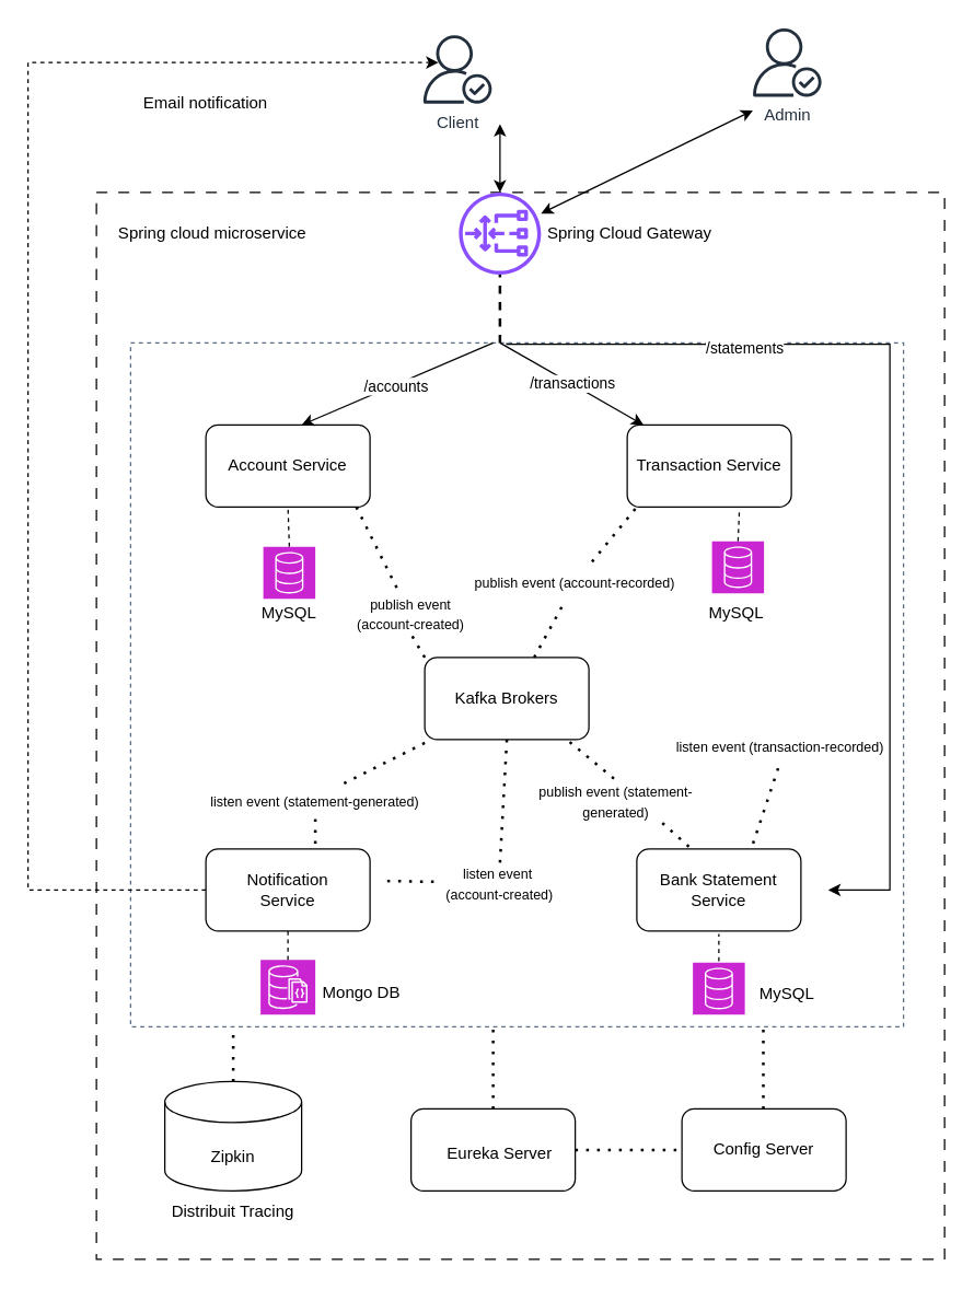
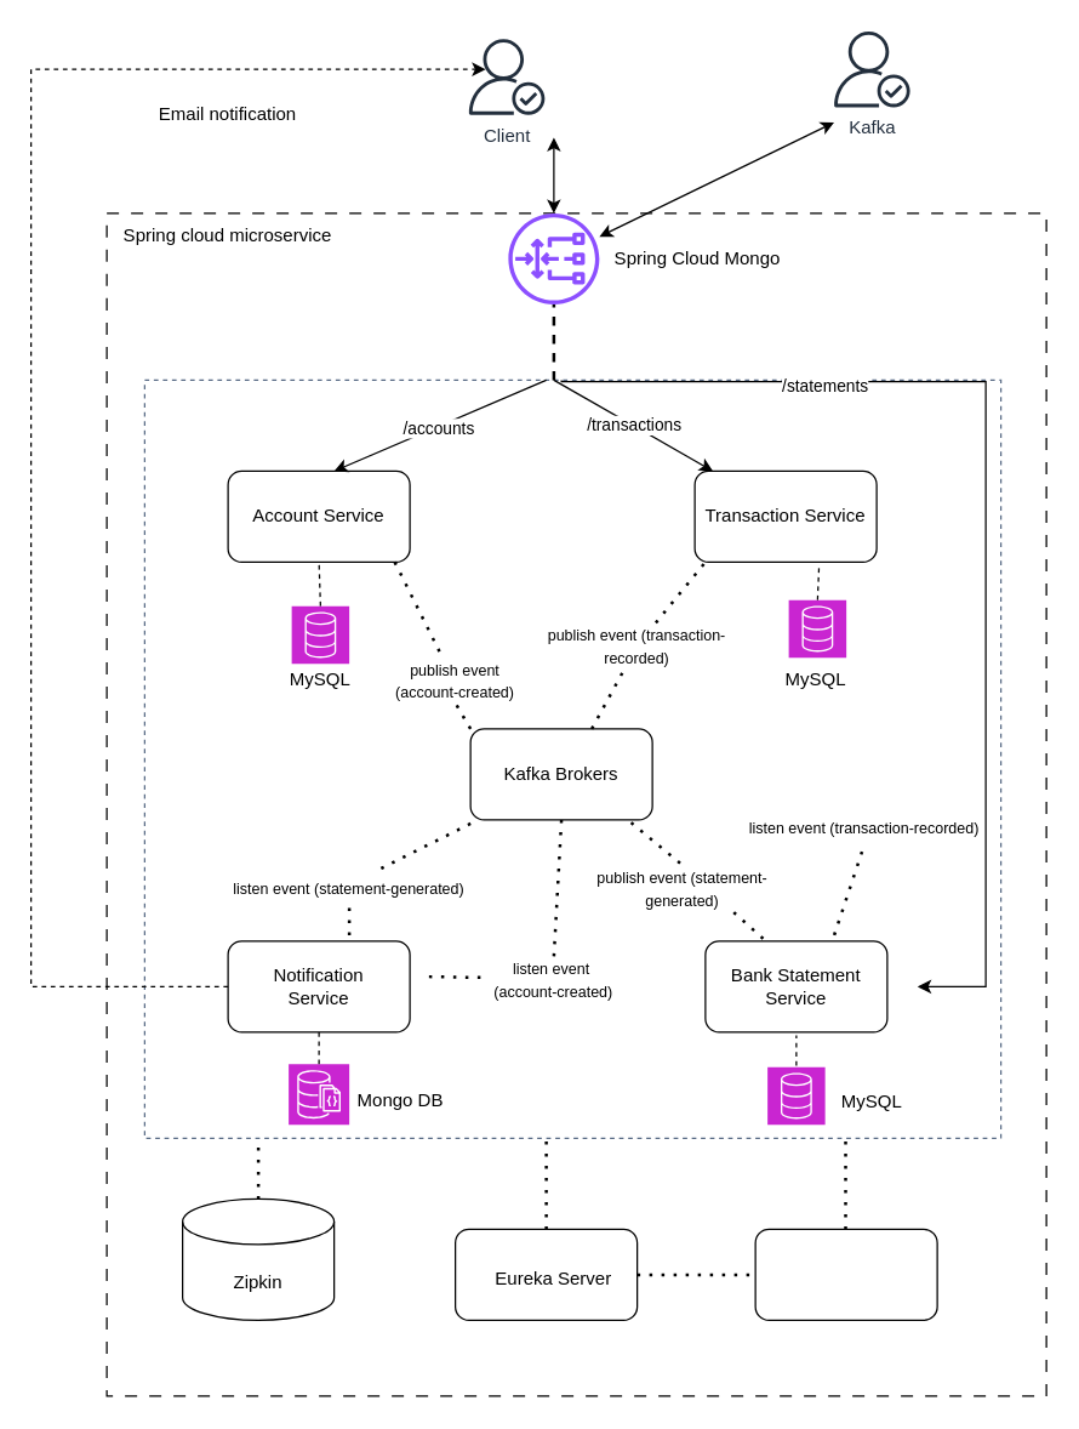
  <mxCell id="0" />
  <mxCell id="1" parent="0" />
  <mxCell id="2" value="" style="whiteSpace=wrap;html=1&#10;;dashed=1;dashPattern=8 8;" vertex="1" parent="1"><mxGeometry x="70" y="140" width="620" height="780" as="geometry" /></mxCell>
- <mxCell id="3" value="Spring cloud microservice" style="text;html=1;align=center;verticalAlign=middle;whiteSpace=wrap;rounded=0;" vertex="1" parent="1"><mxGeometry x="75" y="155" width="160" height="30" as="geometry" /></mxCell>
+ <mxCell id="3" value="Spring cloud microservice" style="text;html=1;align=center;verticalAlign=middle;whiteSpace=wrap;rounded=0;" vertex="1" parent="1"><mxGeometry x="70" y="140" width="160" height="30" as="geometry" /></mxCell>
  <mxCell id="4" value="" style="sketch=0;outlineConnect=0;fontColor=#232F3E;gradientColor=none;fillColor=#8C4FFF;strokeColor=none;dashed=0;verticalLabelPosition=bottom;verticalAlign=top;align=center;html=1;fontSize=12;fontStyle=0;aspect=fixed;pointerEvents=1;shape=mxgraph.aws4.gateway_load_balancer;" vertex="1" parent="1"><mxGeometry x="335" y="140" width="60" height="60" as="geometry" /></mxCell>
- <mxCell id="5" value="Spring Cloud Gateway" style="text;html=1;align=center;verticalAlign=middle;whiteSpace=wrap;rounded=0;" vertex="1" parent="1"><mxGeometry x="380" y="155" width="160" height="30" as="geometry" /></mxCell>
+ <mxCell id="5" value="Spring Cloud Mongo" style="text;html=1;align=center;verticalAlign=middle;whiteSpace=wrap;rounded=0;" vertex="1" parent="1"><mxGeometry x="380" y="155" width="160" height="30" as="geometry" /></mxCell>
  <mxCell id="6" value="" style="fillColor=none;strokeColor=#5A6C86;dashed=1;verticalAlign=top;fontStyle=0;fontColor=#5A6C86;whiteSpace=wrap;html=1;movable=0;resizable=0;rotatable=0;deletable=0;editable=0;locked=1;connectable=0;" vertex="1" parent="1"><mxGeometry x="95" y="250" width="565" height="500" as="geometry" /></mxCell>
  <mxCell id="7" value="" style="rounded=1;whiteSpace=wrap;html=1;" vertex="1" parent="1"><mxGeometry x="150" y="310" width="120" height="60" as="geometry" /></mxCell>
  <mxCell id="8" value="Account Service" style="text;html=1;align=center;verticalAlign=middle;whiteSpace=wrap;rounded=0;" vertex="1" parent="1"><mxGeometry x="130" y="325" width="160" height="30" as="geometry" /></mxCell>
  <mxCell id="9" value="" style="rounded=1;whiteSpace=wrap;html=1;" vertex="1" parent="1"><mxGeometry x="458" y="310" width="120" height="60" as="geometry" /></mxCell>
  <mxCell id="10" value="Transaction Service" style="text;html=1;align=center;verticalAlign=middle;whiteSpace=wrap;rounded=0;" vertex="1" parent="1"><mxGeometry x="438" y="325" width="160" height="30" as="geometry" /></mxCell>
  <mxCell id="11" value="" style="rounded=1;whiteSpace=wrap;html=1;" vertex="1" parent="1"><mxGeometry x="310" y="480" width="120" height="60" as="geometry" /></mxCell>
  <mxCell id="12" value="Kafka Brokers" style="text;html=1;align=center;verticalAlign=middle;whiteSpace=wrap;rounded=0;" vertex="1" parent="1"><mxGeometry x="290" y="495" width="160" height="30" as="geometry" /></mxCell>
  <mxCell id="13" value="" style="rounded=1;whiteSpace=wrap;html=1;" vertex="1" parent="1"><mxGeometry x="150" y="620" width="120" height="60" as="geometry" /></mxCell>
  <mxCell id="14" style="edgeStyle=orthogonalEdgeStyle;rounded=0;orthogonalLoop=1;jettySize=auto;html=1;dashed=1;" edge="1" parent="1"><mxGeometry relative="1" as="geometry"><mxPoint x="150" y="650" as="sourcePoint" /><mxPoint x="320" y="45" as="targetPoint" /><Array as="points"><mxPoint x="20" y="650" /><mxPoint x="20" y="45" /></Array></mxGeometry></mxCell>
  <mxCell id="15" value="Notification Service" style="text;html=1;align=center;verticalAlign=middle;whiteSpace=wrap;rounded=0;" vertex="1" parent="1"><mxGeometry x="160" y="635" width="100" height="30" as="geometry" /></mxCell>
  <mxCell id="16" value="" style="rounded=1;whiteSpace=wrap;html=1;" vertex="1" parent="1"><mxGeometry x="465" y="620" width="120" height="60" as="geometry" /></mxCell>
  <mxCell id="17" value="Bank Statement&lt;div&gt;Service&lt;/div&gt;" style="text;html=1;align=center;verticalAlign=middle;whiteSpace=wrap;rounded=0;" vertex="1" parent="1"><mxGeometry x="445" y="635" width="160" height="30" as="geometry" /></mxCell>
  <mxCell id="18" value="" style="sketch=0;points=[[0,0,0],[0.25,0,0],[0.5,0,0],[0.75,0,0],[1,0,0],[0,1,0],[0.25,1,0],[0.5,1,0],[0.75,1,0],[1,1,0],[0,0.25,0],[0,0.5,0],[0,0.75,0],[1,0.25,0],[1,0.5,0],[1,0.75,0]];outlineConnect=0;fontColor=#232F3E;fillColor=#C925D1;strokeColor=#ffffff;dashed=0;verticalLabelPosition=bottom;verticalAlign=top;align=center;html=1;fontSize=12;fontStyle=0;aspect=fixed;shape=mxgraph.aws4.resourceIcon;resIcon=mxgraph.aws4.database;" vertex="1" parent="1"><mxGeometry x="506" y="703" width="38" height="38" as="geometry" /></mxCell>
  <mxCell id="19" value="" style="sketch=0;points=[[0,0,0],[0.25,0,0],[0.5,0,0],[0.75,0,0],[1,0,0],[0,1,0],[0.25,1,0],[0.5,1,0],[0.75,1,0],[1,1,0],[0,0.25,0],[0,0.5,0],[0,0.75,0],[1,0.25,0],[1,0.5,0],[1,0.75,0]];outlineConnect=0;fontColor=#232F3E;fillColor=#C925D1;strokeColor=#ffffff;dashed=0;verticalLabelPosition=bottom;verticalAlign=top;align=center;html=1;fontSize=12;fontStyle=0;aspect=fixed;shape=mxgraph.aws4.resourceIcon;resIcon=mxgraph.aws4.database;" vertex="1" parent="1"><mxGeometry x="520" y="395" width="38" height="38" as="geometry" /></mxCell>
  <mxCell id="20" value="" style="sketch=0;points=[[0,0,0],[0.25,0,0],[0.5,0,0],[0.75,0,0],[1,0,0],[0,1,0],[0.25,1,0],[0.5,1,0],[0.75,1,0],[1,1,0],[0,0.25,0],[0,0.5,0],[0,0.75,0],[1,0.25,0],[1,0.5,0],[1,0.75,0]];outlineConnect=0;fontColor=#232F3E;fillColor=#C925D1;strokeColor=#ffffff;dashed=0;verticalLabelPosition=bottom;verticalAlign=top;align=center;html=1;fontSize=12;fontStyle=0;aspect=fixed;shape=mxgraph.aws4.resourceIcon;resIcon=mxgraph.aws4.database;" vertex="1" parent="1"><mxGeometry x="192" y="399" width="38" height="38" as="geometry" /></mxCell>
  <mxCell id="21" value="" style="sketch=0;points=[[0,0,0],[0.25,0,0],[0.5,0,0],[0.75,0,0],[1,0,0],[0,1,0],[0.25,1,0],[0.5,1,0],[0.75,1,0],[1,1,0],[0,0.25,0],[0,0.5,0],[0,0.75,0],[1,0.25,0],[1,0.5,0],[1,0.75,0]];outlineConnect=0;fontColor=#232F3E;fillColor=#C925D1;strokeColor=#ffffff;dashed=0;verticalLabelPosition=bottom;verticalAlign=top;align=center;html=1;fontSize=12;fontStyle=0;aspect=fixed;shape=mxgraph.aws4.resourceIcon;resIcon=mxgraph.aws4.documentdb_with_mongodb_compatibility;" vertex="1" parent="1"><mxGeometry x="190" y="701" width="40" height="40" as="geometry" /></mxCell>
  <mxCell id="22" value="Mongo DB" style="text;html=1;align=center;verticalAlign=middle;whiteSpace=wrap;rounded=0;" vertex="1" parent="1"><mxGeometry x="184" y="710" width="160" height="30" as="geometry" /></mxCell>
  <mxCell id="23" value="MySQL" style="text;html=1;align=center;verticalAlign=middle;whiteSpace=wrap;rounded=0;" vertex="1" parent="1"><mxGeometry x="545" y="711" width="60" height="30" as="geometry" /></mxCell>
  <mxCell id="24" value="MySQL" style="text;html=1;align=center;verticalAlign=middle;whiteSpace=wrap;rounded=0;" vertex="1" parent="1"><mxGeometry x="498" y="433" width="80" height="30" as="geometry" /></mxCell>
  <mxCell id="25" value="MySQL" style="text;html=1;align=center;verticalAlign=middle;whiteSpace=wrap;rounded=0;" vertex="1" parent="1"><mxGeometry x="131" y="433" width="160" height="30" as="geometry" /></mxCell>
  <mxCell id="26" value="" style="endArrow=none;dashed=1;html=1;rounded=0;strokeWidth=2;" edge="1" parent="1" target="4"><mxGeometry width="50" height="50" relative="1" as="geometry"><mxPoint x="365" y="250" as="sourcePoint" /><mxPoint x="365" y="220" as="targetPoint" /></mxGeometry></mxCell>
  <mxCell id="27" value="" style="endArrow=none;dashed=1;html=1;rounded=0;exitX=0.5;exitY=0;exitDx=0;exitDy=0;exitPerimeter=0;" edge="1" parent="1" source="20"><mxGeometry width="50" height="50" relative="1" as="geometry"><mxPoint x="160" y="420" as="sourcePoint" /><mxPoint x="210" y="370" as="targetPoint" /></mxGeometry></mxCell>
  <mxCell id="28" value="" style="endArrow=classic;html=1;rounded=0;" edge="1" parent="1"><mxGeometry relative="1" as="geometry"><mxPoint x="360" y="250" as="sourcePoint" /><mxPoint x="220" y="310" as="targetPoint" /></mxGeometry></mxCell>
  <mxCell id="29" value="/accounts" style="edgeLabel;html=1;align=center;verticalAlign=middle;resizable=0;points=[];" vertex="1" connectable="0" parent="28"><mxGeometry x="0.028" y="1" relative="1" as="geometry"><mxPoint as="offset" /></mxGeometry></mxCell>
  <mxCell id="30" value="" style="endArrow=classic;html=1;rounded=0;" edge="1" parent="1"><mxGeometry relative="1" as="geometry"><mxPoint x="365" y="250" as="sourcePoint" /><mxPoint x="470" y="310" as="targetPoint" /></mxGeometry></mxCell>
  <mxCell id="31" value="/transactions" style="edgeLabel;resizable=0;html=1;;align=center;verticalAlign=middle;" connectable="0" vertex="1" parent="30"><mxGeometry relative="1" as="geometry" /></mxCell>
  <mxCell id="32" value="" style="endArrow=none;dashed=1;html=1;dashPattern=1 3;strokeWidth=2;rounded=0;" edge="1" parent="1" source="34"><mxGeometry width="50" height="50" relative="1" as="geometry"><mxPoint x="390" y="480" as="sourcePoint" /><mxPoint x="465" y="370" as="targetPoint" /></mxGeometry></mxCell>
  <mxCell id="33" value="" style="endArrow=none;dashed=1;html=1;dashPattern=1 3;strokeWidth=2;rounded=0;" edge="1" parent="1" target="34"><mxGeometry width="50" height="50" relative="1" as="geometry"><mxPoint x="390" y="480" as="sourcePoint" /><mxPoint x="465" y="370" as="targetPoint" /></mxGeometry></mxCell>
- <mxCell id="34" value="&lt;font style=&quot;font-size: 10px;&quot;&gt;publish event (account-recorded)&lt;/font&gt;" style="text;html=1;align=center;verticalAlign=middle;whiteSpace=wrap;rounded=0;" vertex="1" parent="1"><mxGeometry x="340" y="410" width="160" height="30" as="geometry" /></mxCell>
+ <mxCell id="34" value="&lt;font style=&quot;font-size: 10px;&quot;&gt;publish event (transaction-recorded)&lt;/font&gt;" style="text;html=1;align=center;verticalAlign=middle;whiteSpace=wrap;rounded=0;" vertex="1" parent="1"><mxGeometry x="340" y="410" width="160" height="30" as="geometry" /></mxCell>
  <mxCell id="35" value="" style="endArrow=none;dashed=1;html=1;rounded=0;entryX=0.683;entryY=1.05;entryDx=0;entryDy=0;entryPerimeter=0;exitX=0.5;exitY=0;exitDx=0;exitDy=0;exitPerimeter=0;" edge="1" parent="1" source="19" target="9"><mxGeometry width="50" height="50" relative="1" as="geometry"><mxPoint x="530" y="390" as="sourcePoint" /><mxPoint x="220" y="380" as="targetPoint" /></mxGeometry></mxCell>
  <mxCell id="36" value="" style="endArrow=none;dashed=1;html=1;dashPattern=1 3;strokeWidth=2;rounded=0;exitX=0.648;exitY=1.033;exitDx=0;exitDy=0;exitPerimeter=0;entryX=0.25;entryY=0;entryDx=0;entryDy=0;" edge="1" parent="1"><mxGeometry width="50" height="50" relative="1" as="geometry"><mxPoint x="483.68" y="600.99" as="sourcePoint" /><mxPoint x="505" y="620" as="targetPoint" /></mxGeometry></mxCell>
  <mxCell id="37" value="" style="endArrow=none;dashed=1;html=1;dashPattern=1 3;strokeWidth=2;rounded=0;exitX=0.883;exitY=1.03;exitDx=0;exitDy=0;exitPerimeter=0;entryX=0.5;entryY=0;entryDx=0;entryDy=0;" edge="1" parent="1" source="11" target="38"><mxGeometry width="50" height="50" relative="1" as="geometry"><mxPoint x="423" y="537" as="sourcePoint" /><mxPoint x="495" y="620" as="targetPoint" /></mxGeometry></mxCell>
  <mxCell id="38" value="&lt;font style=&quot;font-size: 10px;&quot;&gt;publish event (statement-generated)&lt;/font&gt;" style="text;html=1;align=center;verticalAlign=middle;whiteSpace=wrap;rounded=0;" vertex="1" parent="1"><mxGeometry x="370" y="570" width="160" height="30" as="geometry" /></mxCell>
  <mxCell id="39" value="" style="endArrow=none;dashed=1;html=1;dashPattern=1 3;strokeWidth=2;rounded=0;" edge="1" parent="1"><mxGeometry width="50" height="50" relative="1" as="geometry"><mxPoint x="251" y="572" as="sourcePoint" /><mxPoint x="311" y="542" as="targetPoint" /></mxGeometry></mxCell>
  <mxCell id="40" value="" style="endArrow=none;dashed=1;html=1;dashPattern=1 3;strokeWidth=2;rounded=0;" edge="1" parent="1"><mxGeometry width="50" height="50" relative="1" as="geometry"><mxPoint x="230" y="616" as="sourcePoint" /><mxPoint x="230" y="596" as="targetPoint" /></mxGeometry></mxCell>
  <mxCell id="41" value="&lt;font style=&quot;font-size: 10px;&quot;&gt;listen event (statement-generated)&lt;/font&gt;" style="text;html=1;align=center;verticalAlign=middle;whiteSpace=wrap;rounded=0;" vertex="1" parent="1"><mxGeometry x="150" y="570" width="160" height="30" as="geometry" /></mxCell>
  <mxCell id="42" value="" style="endArrow=none;dashed=1;html=1;rounded=0;exitX=0.5;exitY=0;exitDx=0;exitDy=0;exitPerimeter=0;entryX=0.5;entryY=1;entryDx=0;entryDy=0;" edge="1" parent="1" source="21" target="13"><mxGeometry width="50" height="50" relative="1" as="geometry"><mxPoint x="221" y="409" as="sourcePoint" /><mxPoint x="220" y="380" as="targetPoint" /></mxGeometry></mxCell>
  <mxCell id="43" value="" style="endArrow=none;dashed=1;html=1;rounded=0;entryX=0.5;entryY=1;entryDx=0;entryDy=0;" edge="1" parent="1"><mxGeometry width="50" height="50" relative="1" as="geometry"><mxPoint x="525" y="702" as="sourcePoint" /><mxPoint x="525" y="682" as="targetPoint" /><Array as="points"><mxPoint x="525" y="702" /></Array></mxGeometry></mxCell>
  <mxCell id="44" value="&lt;font style=&quot;font-size: 10px;&quot;&gt;listen event (transaction-recorded)&lt;/font&gt;" style="text;html=1;align=center;verticalAlign=middle;whiteSpace=wrap;rounded=0;" vertex="1" parent="1"><mxGeometry x="490" y="530" width="160" height="30" as="geometry" /></mxCell>
  <mxCell id="45" value="" style="endArrow=none;dashed=1;html=1;dashPattern=1 3;strokeWidth=2;rounded=0;entryX=0.5;entryY=1;entryDx=0;entryDy=0;" edge="1" parent="1"><mxGeometry width="50" height="50" relative="1" as="geometry"><mxPoint x="550" y="616" as="sourcePoint" /><mxPoint x="570" y="556" as="targetPoint" /></mxGeometry></mxCell>
  <mxCell id="46" value="Email notification" style="text;html=1;align=center;verticalAlign=middle;whiteSpace=wrap;rounded=0;" vertex="1" parent="1"><mxGeometry x="70" y="60" width="160" height="30" as="geometry" /></mxCell>
  <mxCell id="47" value="&lt;font style=&quot;font-size: 10px;&quot;&gt;publish event (account-created)&lt;/font&gt;" style="text;html=1;align=center;verticalAlign=middle;whiteSpace=wrap;rounded=0;" vertex="1" parent="1"><mxGeometry x="250" y="433" width="100" height="30" as="geometry" /></mxCell>
  <mxCell id="48" value="" style="endArrow=none;dashed=1;html=1;dashPattern=1 3;strokeWidth=2;rounded=0;" edge="1" parent="1"><mxGeometry width="50" height="50" relative="1" as="geometry"><mxPoint x="260" y="370" as="sourcePoint" /><mxPoint x="290" y="430" as="targetPoint" /></mxGeometry></mxCell>
  <mxCell id="49" value="" style="endArrow=none;dashed=1;html=1;dashPattern=1 3;strokeWidth=2;rounded=0;exitX=0;exitY=0;exitDx=0;exitDy=0;entryX=0.5;entryY=1;entryDx=0;entryDy=0;" edge="1" parent="1" source="11" target="47"><mxGeometry width="50" height="50" relative="1" as="geometry"><mxPoint x="239" y="513" as="sourcePoint" /><mxPoint x="289" y="463" as="targetPoint" /></mxGeometry></mxCell>
  <mxCell id="50" value="&lt;font style=&quot;font-size: 10px;&quot;&gt;listen event&amp;nbsp;&lt;/font&gt;&lt;div&gt;&lt;font style=&quot;font-size: 10px;&quot;&gt;(account-created)&lt;/font&gt;&lt;/div&gt;" style="text;html=1;align=center;verticalAlign=middle;whiteSpace=wrap;rounded=0;" vertex="1" parent="1"><mxGeometry x="310" y="630" width="110" height="30" as="geometry" /></mxCell>
  <mxCell id="51" value="" style="endArrow=none;dashed=1;html=1;dashPattern=1 3;strokeWidth=2;rounded=0;exitX=0.5;exitY=0;exitDx=0;exitDy=0;entryX=0.5;entryY=1;entryDx=0;entryDy=0;" edge="1" parent="1" source="50" target="11"><mxGeometry width="50" height="50" relative="1" as="geometry"><mxPoint x="350" y="610" as="sourcePoint" /><mxPoint x="360" y="540" as="targetPoint" /></mxGeometry></mxCell>
  <mxCell id="52" value="" style="endArrow=none;dashed=1;html=1;dashPattern=1 3;strokeWidth=2;rounded=0;exitX=1.03;exitY=0.39;exitDx=0;exitDy=0;exitPerimeter=0;" edge="1" parent="1"><mxGeometry width="50" height="50" relative="1" as="geometry"><mxPoint x="282.6" y="643.4" as="sourcePoint" /><mxPoint x="319" y="644.037" as="targetPoint" /></mxGeometry></mxCell>
  <mxCell id="53" value="" style="shape=cylinder3;whiteSpace=wrap;html=1;boundedLbl=1;backgroundOutline=1;size=15;" vertex="1" parent="1"><mxGeometry x="120" y="790" width="100" height="80" as="geometry" /></mxCell>
  <mxCell id="54" value="Zipkin" style="text;html=1;align=center;verticalAlign=middle;whiteSpace=wrap;rounded=0;" vertex="1" parent="1"><mxGeometry x="120" y="830" width="100" height="30" as="geometry" /></mxCell>
- <mxCell id="55" value="Distribuit Tracing" style="text;html=1;align=center;verticalAlign=middle;whiteSpace=wrap;rounded=0;" vertex="1" parent="1"><mxGeometry x="120" y="870" width="100" height="30" as="geometry" /></mxCell>
  <mxCell id="56" value="" style="endArrow=none;dashed=1;html=1;dashPattern=1 3;strokeWidth=2;rounded=0;exitX=0.5;exitY=0;exitDx=0;exitDy=0;exitPerimeter=0;" edge="1" parent="1" source="53"><mxGeometry width="50" height="50" relative="1" as="geometry"><mxPoint x="120" y="800" as="sourcePoint" /><mxPoint x="170" y="750" as="targetPoint" /></mxGeometry></mxCell>
  <mxCell id="57" value="" style="rounded=1;whiteSpace=wrap;html=1;" vertex="1" parent="1"><mxGeometry x="300" y="810" width="120" height="60" as="geometry" /></mxCell>
  <mxCell id="58" value="" style="rounded=1;whiteSpace=wrap;html=1;" vertex="1" parent="1"><mxGeometry x="498" y="810" width="120" height="60" as="geometry" /></mxCell>
  <mxCell id="59" value="Eureka Server" style="text;html=1;align=center;verticalAlign=middle;whiteSpace=wrap;rounded=0;" vertex="1" parent="1"><mxGeometry x="315" y="828" width="100" height="30" as="geometry" /></mxCell>
- <mxCell id="60" value="Config Server" style="text;html=1;align=center;verticalAlign=middle;whiteSpace=wrap;rounded=0;" vertex="1" parent="1"><mxGeometry x="508" y="825" width="100" height="30" as="geometry" /></mxCell>
  <mxCell id="61" value="" style="endArrow=none;dashed=1;html=1;dashPattern=1 3;strokeWidth=2;rounded=0;exitX=0.5;exitY=0;exitDx=0;exitDy=0;" edge="1" parent="1" source="57"><mxGeometry width="50" height="50" relative="1" as="geometry"><mxPoint x="320" y="800" as="sourcePoint" /><mxPoint x="360" y="750" as="targetPoint" /></mxGeometry></mxCell>
  <mxCell id="62" value="" style="endArrow=none;dashed=1;html=1;dashPattern=1 3;strokeWidth=2;rounded=0;entryX=0;entryY=0.5;entryDx=0;entryDy=0;" edge="1" parent="1" target="58"><mxGeometry width="50" height="50" relative="1" as="geometry"><mxPoint x="420" y="840" as="sourcePoint" /><mxPoint x="470" y="790" as="targetPoint" /></mxGeometry></mxCell>
  <mxCell id="63" value="" style="endArrow=none;dashed=1;html=1;dashPattern=1 3;strokeWidth=2;rounded=0;exitX=0.5;exitY=0;exitDx=0;exitDy=0;" edge="1" parent="1"><mxGeometry width="50" height="50" relative="1" as="geometry"><mxPoint x="557.5" y="810" as="sourcePoint" /><mxPoint x="557.5" y="750" as="targetPoint" /></mxGeometry></mxCell>
- <mxCell id="64" value="Admin" style="sketch=0;outlineConnect=0;fontColor=#232F3E;gradientColor=none;fillColor=#232F3D;strokeColor=none;dashed=0;verticalLabelPosition=bottom;verticalAlign=top;align=center;html=1;fontSize=12;fontStyle=0;aspect=fixed;pointerEvents=1;shape=mxgraph.aws4.authenticated_user;" vertex="1" parent="1"><mxGeometry x="550" y="20" width="50" height="50" as="geometry" /></mxCell>
+ <mxCell id="64" value="Kafka" style="sketch=0;outlineConnect=0;fontColor=#232F3E;gradientColor=none;fillColor=#232F3D;strokeColor=none;dashed=0;verticalLabelPosition=bottom;verticalAlign=top;align=center;html=1;fontSize=12;fontStyle=0;aspect=fixed;pointerEvents=1;shape=mxgraph.aws4.authenticated_user;" vertex="1" parent="1"><mxGeometry x="550" y="20" width="50" height="50" as="geometry" /></mxCell>
  <mxCell id="65" value="Client" style="sketch=0;outlineConnect=0;fontColor=#232F3E;gradientColor=none;fillColor=#232F3D;strokeColor=none;dashed=0;verticalLabelPosition=bottom;verticalAlign=top;align=center;html=1;fontSize=12;fontStyle=0;aspect=fixed;pointerEvents=1;shape=mxgraph.aws4.authenticated_user;" vertex="1" parent="1"><mxGeometry x="309" y="25" width="50" height="50" as="geometry" /></mxCell>
  <mxCell id="66" value="" style="endArrow=classic;startArrow=classic;html=1;rounded=0;" edge="1" parent="1" source="4"><mxGeometry width="50" height="50" relative="1" as="geometry"><mxPoint x="320" y="140" as="sourcePoint" /><mxPoint x="365" y="90" as="targetPoint" /></mxGeometry></mxCell>
  <mxCell id="67" value="" style="endArrow=classic;startArrow=classic;html=1;rounded=0;" edge="1" parent="1" source="4"><mxGeometry width="50" height="50" relative="1" as="geometry"><mxPoint x="375" y="150" as="sourcePoint" /><mxPoint x="550" y="80" as="targetPoint" /><Array as="points" /></mxGeometry></mxCell>
  <mxCell id="68" style="edgeStyle=orthogonalEdgeStyle;rounded=0;orthogonalLoop=1;jettySize=auto;html=1;entryX=1;entryY=0.5;entryDx=0;entryDy=0;" edge="1" parent="1" target="17"><mxGeometry relative="1" as="geometry"><mxPoint x="370" y="250" as="sourcePoint" /><Array as="points"><mxPoint x="370" y="251" /><mxPoint x="650" y="251" /><mxPoint x="650" y="650" /></Array></mxGeometry></mxCell>
  <mxCell id="69" value="/statements" style="edgeLabel;resizable=0;html=1;;align=center;verticalAlign=middle;" connectable="0" vertex="1" parent="1"><mxGeometry x="525.005" y="249.998" as="geometry"><mxPoint x="18" y="4" as="offset" /></mxGeometry></mxCell>
